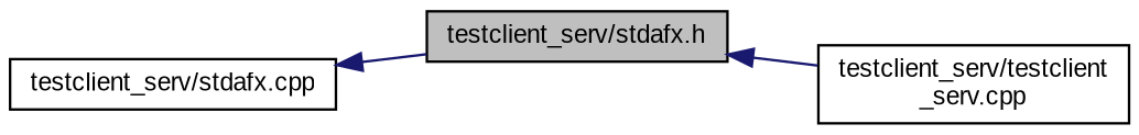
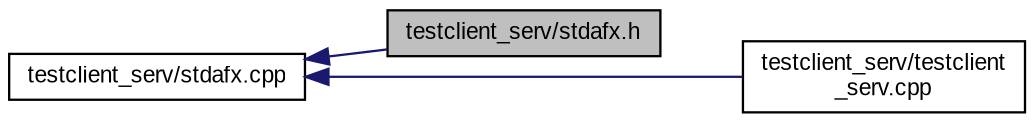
  digraph {
    fontname="Liberation Sans"
    rankdir=LR
    node [color=black fontname="Liberation Sans" fontsize=10 shape=record]
    edge [color=midnightblue dir=back fontname="Liberation Sans" fontsize=10 labelfontname=FreeSans labelfontsize=10 style=solid]
    n1 [fillcolor=grey75 fontcolor=black height=0.2 label="testclient_serv/stdafx.h" style=filled width=0.4]
    n2 [height=0.2 label="testclient_serv/testclient\l_serv.cpp" width=0.4]
    n3 [height=0.2 label="testclient_serv/stdafx.cpp" width=0.4]
-   n1 -> n2
+   n3 -> n2
    n3 -> n1
  }
